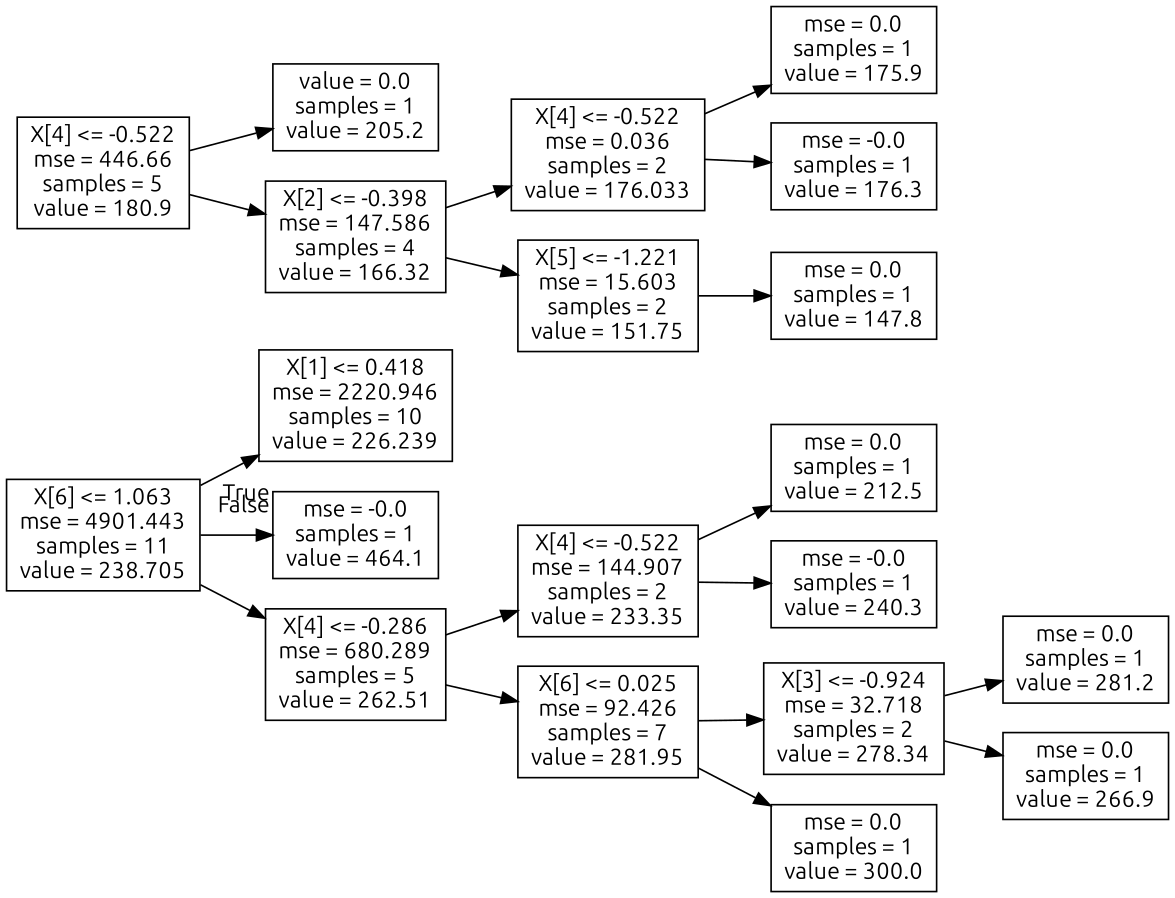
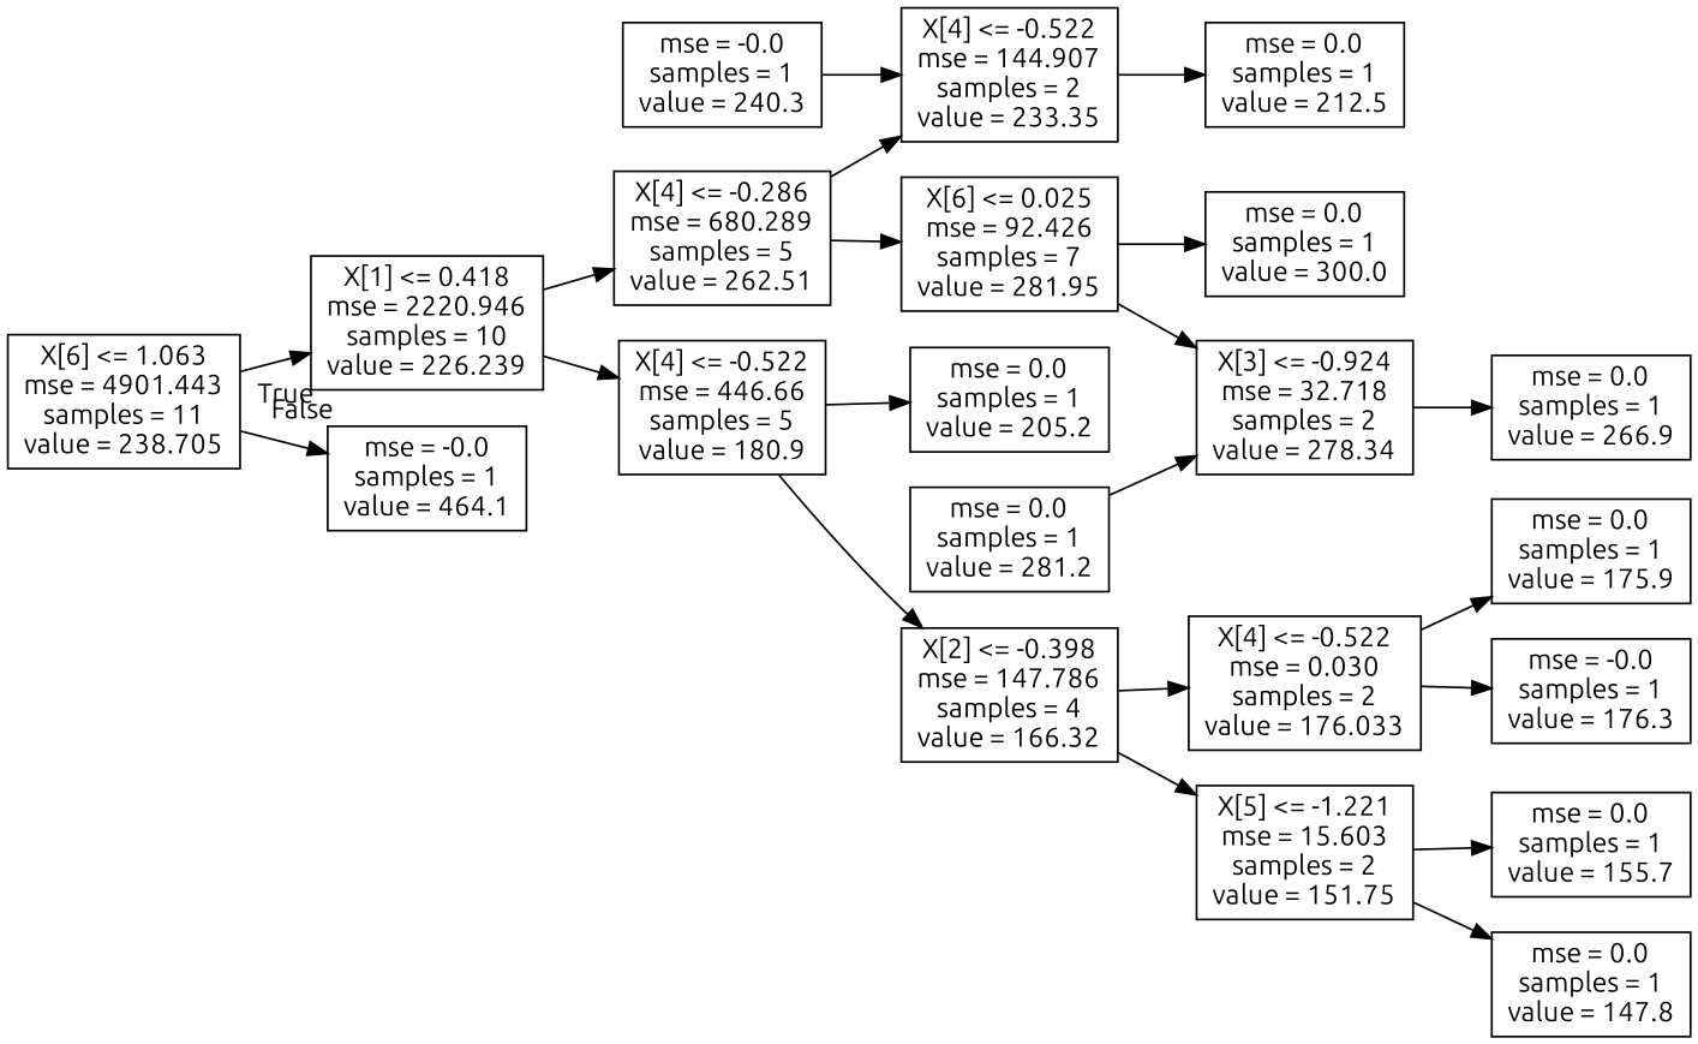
  digraph {
    fontname=Ubuntu
    rankdir=LR
    node [fontname=Ubuntu shape=box]
    edge [fontname=Ubuntu]
    n1 [label="X[6] <= 1.063\nmse = 4901.443\nsamples = 11\nvalue = 238.705"]
    n2 [label="X[1] <= 0.418\nmse = 2220.946\nsamples = 10\nvalue = 226.239"]
    n3 [label="mse = -0.0\nsamples = 1\nvalue = 464.1"]
    n4 [label="X[4] <= -0.286\nmse = 680.289\nsamples = 5\nvalue = 262.51"]
    n5 [label="X[4] <= -0.522\nmse = 446.66\nsamples = 5\nvalue = 180.9"]
    n6 [label="X[4] <= -0.522\nmse = 144.907\nsamples = 2\nvalue = 233.35"]
    n7 [label="X[6] <= 0.025\nmse = 92.426\nsamples = 7\nvalue = 281.95"]
-   n8 [label="value = 0.0\nsamples = 1\nvalue = 205.2"]
-   n9 [label="X[2] <= -0.398\nmse = 147.586\nsamples = 4\nvalue = 166.32"]
+   n8 [label="mse = 0.0\nsamples = 1\nvalue = 205.2"]
+   n9 [label="X[2] <= -0.398\nmse = 147.786\nsamples = 4\nvalue = 166.32"]
    n10 [label="mse = 0.0\nsamples = 1\nvalue = 212.5"]
    n11 [label="mse = -0.0\nsamples = 1\nvalue = 240.3"]
    n12 [label="X[3] <= -0.924\nmse = 32.718\nsamples = 2\nvalue = 278.34"]
    n13 [label="mse = 0.0\nsamples = 1\nvalue = 300.0"]
    n14 [label="mse = 0.0\nsamples = 1\nvalue = 281.2"]
    n15 [label="mse = 0.0\nsamples = 1\nvalue = 266.9"]
-   n16 [label="X[4] <= -0.522\nmse = 0.036\nsamples = 2\nvalue = 176.033"]
+   n16 [label="X[4] <= -0.522\nmse = 0.030\nsamples = 2\nvalue = 176.033"]
    n17 [label="X[5] <= -1.221\nmse = 15.603\nsamples = 2\nvalue = 151.75"]
    n18 [label="mse = 0.0\nsamples = 1\nvalue = 175.9"]
    n19 [label="mse = -0.0\nsamples = 1\nvalue = 176.3"]
+   n20 [label="mse = 0.0\nsamples = 1\nvalue = 155.7"]
    n21 [label="mse = 0.0\nsamples = 1\nvalue = 147.8"]
    n1 -> n2 [headlabel=True labelangle=45 labeldistance=2.5]
    n1 -> n3 [headlabel=False labelangle=-45 labeldistance=2.5]
-   n1 -> n4
+   n2 -> n4
+   n2 -> n5
    n4 -> n6
    n4 -> n7
    n5 -> n8
    n5 -> n9
    n6 -> n10
-   n6 -> n11
+   n11 -> n6
    n7 -> n12
    n7 -> n13
    n9 -> n16
    n9 -> n17
-   n12 -> n14
+   n14 -> n12
    n12 -> n15
    n16 -> n18
    n16 -> n19
+   n17 -> n20
    n17 -> n21
  }
